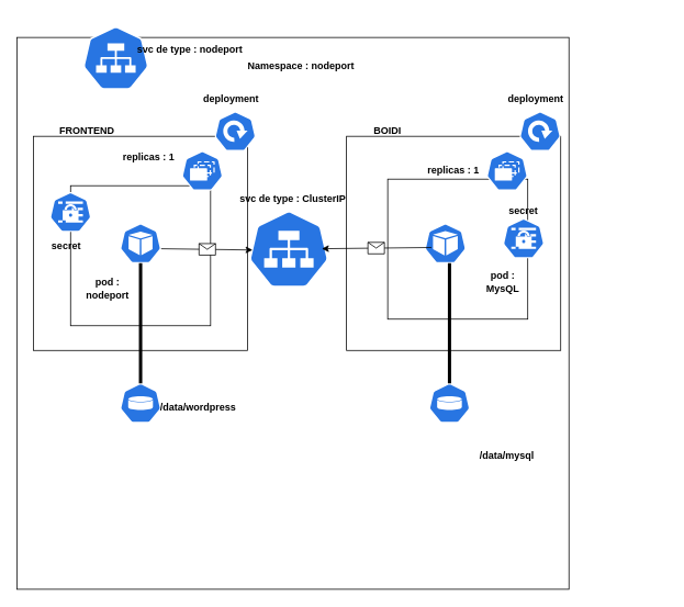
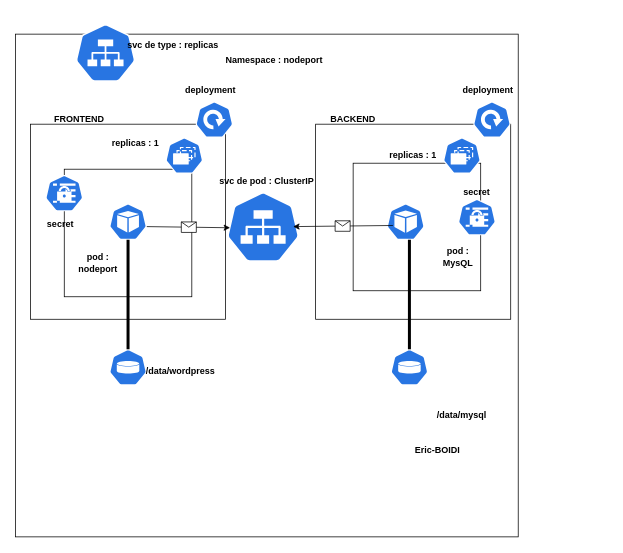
  <mxCell id="0" />
  <mxCell id="1" parent="0" />
  <mxCell id="2" value="" style="endArrow=classic;html=1;rounded=0;" parent="1" edge="1"><mxGeometry relative="1" as="geometry"><mxPoint x="300" y="255" as="sourcePoint" /><mxPoint x="200" y="255" as="targetPoint" /></mxGeometry></mxCell>
  <mxCell id="3" value="" style="shape=message;html=1;outlineConnect=0;" parent="2" vertex="1"><mxGeometry width="20" height="14" relative="1" as="geometry"><mxPoint x="-10" y="-7" as="offset" /></mxGeometry></mxCell>
  <mxCell id="4" value="" style="whiteSpace=wrap;html=1;aspect=fixed;fontFamily=Times New Roman;labelBackgroundColor=#ffffff;fontStyle=1" parent="1" vertex="1"><mxGeometry x="20" y="45" width="670" height="670" as="geometry" /></mxCell>
  <mxCell id="5" value="Namespace : nodeport" style="text;html=1;strokeColor=none;fillColor=none;align=center;verticalAlign=middle;whiteSpace=wrap;rounded=0;fontStyle=1" parent="1" vertex="1"><mxGeometry x="260" y="65" width="210" height="30" as="geometry" /></mxCell>
  <mxCell id="6" value="" style="sketch=0;html=1;dashed=0;whitespace=wrap;fillColor=#2875E2;strokeColor=#ffffff;points=[[0.005,0.63,0],[0.1,0.2,0],[0.9,0.2,0],[0.5,0,0],[0.995,0.63,0],[0.72,0.99,0],[0.5,1,0],[0.28,0.99,0]];verticalLabelPosition=bottom;align=center;verticalAlign=top;shape=mxgraph.kubernetes.icon;prIcon=svc" parent="1" vertex="1"><mxGeometry x="100" y="20" width="80" height="100" as="geometry" /></mxCell>
- <mxCell id="7" value="svc de type : nodeport" style="text;html=1;strokeColor=none;fillColor=none;align=center;verticalAlign=middle;whiteSpace=wrap;rounded=0;fontStyle=1" parent="1" vertex="1"><mxGeometry x="160" y="45" width="140" height="30" as="geometry" /></mxCell>
+ <mxCell id="7" value="svc de type : replicas" style="text;html=1;strokeColor=none;fillColor=none;align=center;verticalAlign=middle;whiteSpace=wrap;rounded=0;fontStyle=1" parent="1" vertex="1"><mxGeometry x="160" y="45" width="140" height="30" as="geometry" /></mxCell>
  <mxCell id="8" value="" style="whiteSpace=wrap;html=1;aspect=fixed;" parent="1" vertex="1"><mxGeometry x="40" y="165" width="260" height="260" as="geometry" /></mxCell>
  <mxCell id="9" value="" style="whiteSpace=wrap;html=1;aspect=fixed;" parent="1" vertex="1"><mxGeometry x="420" y="165" width="260" height="260" as="geometry" /></mxCell>
  <mxCell id="10" value="" style="sketch=0;html=1;dashed=0;whitespace=wrap;fillColor=#2875E2;strokeColor=#ffffff;points=[[0.005,0.63,0],[0.1,0.2,0],[0.9,0.2,0],[0.5,0,0],[0.995,0.63,0],[0.72,0.99,0],[0.5,1,0],[0.28,0.99,0]];verticalLabelPosition=bottom;align=center;verticalAlign=top;shape=mxgraph.kubernetes.icon;prIcon=deploy" parent="1" vertex="1"><mxGeometry x="260" y="135" width="50" height="48" as="geometry" /></mxCell>
  <mxCell id="11" value="" style="sketch=0;html=1;dashed=0;whitespace=wrap;fillColor=#2875E2;strokeColor=#ffffff;points=[[0.005,0.63,0],[0.1,0.2,0],[0.9,0.2,0],[0.5,0,0],[0.995,0.63,0],[0.72,0.99,0],[0.5,1,0],[0.28,0.99,0]];verticalLabelPosition=bottom;align=center;verticalAlign=top;shape=mxgraph.kubernetes.icon;prIcon=deploy" parent="1" vertex="1"><mxGeometry x="630" y="135" width="50" height="48" as="geometry" /></mxCell>
  <mxCell id="12" value="deployment" style="text;html=1;strokeColor=none;fillColor=none;align=center;verticalAlign=middle;whiteSpace=wrap;rounded=0;fontStyle=1" parent="1" vertex="1"><mxGeometry x="250" y="105" width="60" height="30" as="geometry" /></mxCell>
  <mxCell id="13" value="deployment" style="text;html=1;strokeColor=none;fillColor=none;align=center;verticalAlign=middle;whiteSpace=wrap;rounded=0;fontStyle=1" parent="1" vertex="1"><mxGeometry x="620" y="105" width="60" height="30" as="geometry" /></mxCell>
  <mxCell id="14" value="" style="whiteSpace=wrap;html=1;aspect=fixed;" parent="1" vertex="1"><mxGeometry x="85" y="225" width="170" height="170" as="geometry" /></mxCell>
  <mxCell id="15" value="" style="whiteSpace=wrap;html=1;aspect=fixed;" parent="1" vertex="1"><mxGeometry x="470" y="217" width="170" height="170" as="geometry" /></mxCell>
  <mxCell id="16" value="" style="sketch=0;html=1;dashed=0;whitespace=wrap;fillColor=#2875E2;strokeColor=#ffffff;points=[[0.005,0.63,0],[0.1,0.2,0],[0.9,0.2,0],[0.5,0,0],[0.995,0.63,0],[0.72,0.99,0],[0.5,1,0],[0.28,0.99,0]];verticalLabelPosition=bottom;align=center;verticalAlign=top;shape=mxgraph.kubernetes.icon;prIcon=vol" parent="1" vertex="1"><mxGeometry x="145" y="465" width="50" height="48" as="geometry" /></mxCell>
  <mxCell id="17" value="" style="sketch=0;html=1;dashed=0;whitespace=wrap;fillColor=#2875E2;strokeColor=#ffffff;points=[[0.005,0.63,0],[0.1,0.2,0],[0.9,0.2,0],[0.5,0,0],[0.995,0.63,0],[0.72,0.99,0],[0.5,1,0],[0.28,0.99,0]];verticalLabelPosition=bottom;align=center;verticalAlign=top;shape=mxgraph.kubernetes.icon;prIcon=vol" parent="1" vertex="1"><mxGeometry x="520" y="465" width="50" height="48" as="geometry" /></mxCell>
  <mxCell id="18" value="" style="sketch=0;html=1;dashed=0;whitespace=wrap;fillColor=#2875E2;strokeColor=#ffffff;points=[[0.005,0.63,0],[0.1,0.2,0],[0.9,0.2,0],[0.5,0,0],[0.995,0.63,0],[0.72,0.99,0],[0.5,1,0],[0.28,0.99,0]];verticalLabelPosition=bottom;align=center;verticalAlign=top;shape=mxgraph.kubernetes.icon;prIcon=rs" parent="1" vertex="1"><mxGeometry x="220" y="183" width="50" height="48" as="geometry" /></mxCell>
  <mxCell id="19" value="" style="sketch=0;html=1;dashed=0;whitespace=wrap;fillColor=#2875E2;strokeColor=#ffffff;points=[[0.005,0.63,0],[0.1,0.2,0],[0.9,0.2,0],[0.5,0,0],[0.995,0.63,0],[0.72,0.99,0],[0.5,1,0],[0.28,0.99,0]];verticalLabelPosition=bottom;align=center;verticalAlign=top;shape=mxgraph.kubernetes.icon;prIcon=rs" parent="1" vertex="1"><mxGeometry x="590" y="183" width="50" height="48" as="geometry" /></mxCell>
  <mxCell id="20" value="replicas : 1" style="text;html=1;strokeColor=none;fillColor=none;align=center;verticalAlign=middle;whiteSpace=wrap;rounded=0;fontStyle=1" parent="1" vertex="1"><mxGeometry x="140" y="175" width="80" height="30" as="geometry" /></mxCell>
  <mxCell id="21" value="" style="sketch=0;html=1;dashed=0;whitespace=wrap;fillColor=#2875E2;strokeColor=#ffffff;points=[[0.005,0.63,0],[0.1,0.2,0],[0.9,0.2,0],[0.5,0,0],[0.995,0.63,0],[0.72,0.99,0],[0.5,1,0],[0.28,0.99,0]];verticalLabelPosition=bottom;align=center;verticalAlign=top;shape=mxgraph.kubernetes.icon;prIcon=pod" parent="1" vertex="1"><mxGeometry x="145" y="271" width="50" height="48" as="geometry" /></mxCell>
  <mxCell id="22" value="" style="sketch=0;html=1;dashed=0;whitespace=wrap;fillColor=#2875E2;strokeColor=#ffffff;points=[[0.005,0.63,0],[0.1,0.2,0],[0.9,0.2,0],[0.5,0,0],[0.995,0.63,0],[0.72,0.99,0],[0.5,1,0],[0.28,0.99,0]];verticalLabelPosition=bottom;align=center;verticalAlign=top;shape=mxgraph.kubernetes.icon;prIcon=pod" parent="1" vertex="1"><mxGeometry x="515" y="263" width="50" height="64" as="geometry" /></mxCell>
  <mxCell id="23" value="&lt;b&gt;pod : nodeport&lt;/b&gt;" style="text;html=1;strokeColor=none;fillColor=none;align=center;verticalAlign=middle;whiteSpace=wrap;rounded=0;" parent="1" vertex="1"><mxGeometry x="100" y="335" width="60" height="30" as="geometry" /></mxCell>
  <mxCell id="24" value="&lt;b&gt;pod : MysQL&lt;/b&gt;" style="text;html=1;strokeColor=none;fillColor=none;align=center;verticalAlign=middle;whiteSpace=wrap;rounded=0;" parent="1" vertex="1"><mxGeometry x="580" y="327" width="60" height="30" as="geometry" /></mxCell>
  <mxCell id="25" value="replicas : 1" style="text;html=1;strokeColor=none;fillColor=none;align=center;verticalAlign=middle;whiteSpace=wrap;rounded=0;fontStyle=1" parent="1" vertex="1"><mxGeometry x="510" y="192" width="80" height="30" as="geometry" /></mxCell>
  <mxCell id="26" value="" style="sketch=0;html=1;dashed=0;whitespace=wrap;fillColor=#2875E2;strokeColor=#ffffff;points=[[0.005,0.63,0],[0.1,0.2,0],[0.9,0.2,0],[0.5,0,0],[0.995,0.63,0],[0.72,0.99,0],[0.5,1,0],[0.28,0.99,0]];verticalLabelPosition=bottom;align=center;verticalAlign=top;shape=mxgraph.kubernetes.icon;prIcon=svc" parent="1" vertex="1"><mxGeometry x="300" y="255" width="100" height="94" as="geometry" /></mxCell>
  <mxCell id="27" value="" style="endArrow=classic;html=1;rounded=0;exitX=0.16;exitY=0.578;exitDx=0;exitDy=0;exitPerimeter=0;" parent="1" source="22" edge="1"><mxGeometry relative="1" as="geometry"><mxPoint x="490" y="301.5" as="sourcePoint" /><mxPoint x="390" y="301.5" as="targetPoint" /></mxGeometry></mxCell>
  <mxCell id="28" value="" style="shape=message;html=1;outlineConnect=0;" parent="27" vertex="1"><mxGeometry width="20" height="14" relative="1" as="geometry"><mxPoint x="-10" y="-7" as="offset" /></mxGeometry></mxCell>
- <mxCell id="29" value="svc de type : ClusterIP" style="text;html=1;strokeColor=none;fillColor=none;align=center;verticalAlign=middle;whiteSpace=wrap;rounded=0;fontStyle=1" parent="1" vertex="1"><mxGeometry x="285" y="211" width="140" height="60" as="geometry" /></mxCell>
+ <mxCell id="29" value="svc de pod : ClusterIP" style="text;html=1;strokeColor=none;fillColor=none;align=center;verticalAlign=middle;whiteSpace=wrap;rounded=0;fontStyle=1" parent="1" vertex="1"><mxGeometry x="285" y="211" width="140" height="60" as="geometry" /></mxCell>
  <mxCell id="30" value="" style="endArrow=classic;html=1;rounded=0;entryX=0.06;entryY=0.511;entryDx=0;entryDy=0;entryPerimeter=0;" parent="1" target="26" edge="1"><mxGeometry relative="1" as="geometry"><mxPoint x="195" y="301.5" as="sourcePoint" /><mxPoint x="295" y="301.5" as="targetPoint" /><Array as="points" /></mxGeometry></mxCell>
  <mxCell id="31" value="" style="shape=message;html=1;outlineConnect=0;" parent="30" vertex="1"><mxGeometry width="20" height="14" relative="1" as="geometry"><mxPoint x="-10" y="-7" as="offset" /></mxGeometry></mxCell>
  <mxCell id="32" value="" style="line;strokeWidth=4;direction=south;html=1;perimeter=backbonePerimeter;points=[];outlineConnect=0;" parent="1" vertex="1"><mxGeometry x="165" y="319" width="10" height="146" as="geometry" /></mxCell>
  <mxCell id="33" value="" style="line;strokeWidth=4;direction=south;html=1;perimeter=backbonePerimeter;points=[];outlineConnect=0;" parent="1" vertex="1"><mxGeometry x="282.5" y="319" width="525" height="146" as="geometry" /></mxCell>
+ <mxCell id="34" value="Eric-BOIDI" style="text;html=1;strokeColor=none;fillColor=none;align=center;verticalAlign=middle;whiteSpace=wrap;rounded=0;fontStyle=1" parent="1" vertex="1"><mxGeometry x="525" y="585" width="115" height="30" as="geometry" /></mxCell>
  <mxCell id="35" value="/data/wordpress" style="text;html=1;strokeColor=none;fillColor=none;align=center;verticalAlign=middle;whiteSpace=wrap;rounded=0;fontStyle=1" parent="1" vertex="1"><mxGeometry x="210" y="479" width="60" height="30" as="geometry" /></mxCell>
  <mxCell id="36" value="/data/mysql" style="text;html=1;strokeColor=none;fillColor=none;align=center;verticalAlign=middle;whiteSpace=wrap;rounded=0;fontStyle=1" parent="1" vertex="1"><mxGeometry x="585" y="538" width="60" height="30" as="geometry" /></mxCell>
  <mxCell id="37" value="FRONTEND" style="text;html=1;strokeColor=none;fillColor=none;align=center;verticalAlign=middle;whiteSpace=wrap;rounded=0;fontStyle=1" parent="1" vertex="1"><mxGeometry x="45" y="144" width="120" height="30" as="geometry" /></mxCell>
- <mxCell id="38" value="BOIDI" style="text;html=1;strokeColor=none;fillColor=none;align=center;verticalAlign=middle;whiteSpace=wrap;rounded=0;fontStyle=1" parent="1" vertex="1"><mxGeometry x="440" y="144" width="60" height="30" as="geometry" /></mxCell>
+ <mxCell id="38" value="BACKEND" style="text;html=1;strokeColor=none;fillColor=none;align=center;verticalAlign=middle;whiteSpace=wrap;rounded=0;fontStyle=1" parent="1" vertex="1"><mxGeometry x="440" y="144" width="60" height="30" as="geometry" /></mxCell>
  <mxCell id="39" value="" style="sketch=0;html=1;dashed=0;whitespace=wrap;fillColor=#2875E2;strokeColor=#ffffff;points=[[0.005,0.63,0],[0.1,0.2,0],[0.9,0.2,0],[0.5,0,0],[0.995,0.63,0],[0.72,0.99,0],[0.5,1,0],[0.28,0.99,0]];verticalLabelPosition=bottom;align=center;verticalAlign=top;shape=mxgraph.kubernetes.icon;prIcon=secret" parent="1" vertex="1"><mxGeometry x="610" y="263" width="50" height="52" as="geometry" /></mxCell>
  <mxCell id="40" value="" style="sketch=0;html=1;dashed=0;whitespace=wrap;fillColor=#2875E2;strokeColor=#ffffff;points=[[0.005,0.63,0],[0.1,0.2,0],[0.9,0.2,0],[0.5,0,0],[0.995,0.63,0],[0.72,0.99,0],[0.5,1,0],[0.28,0.99,0]];verticalLabelPosition=bottom;align=center;verticalAlign=top;shape=mxgraph.kubernetes.icon;prIcon=secret" parent="1" vertex="1"><mxGeometry x="60" y="231" width="50" height="52" as="geometry" /></mxCell>
  <mxCell id="41" value="secret" style="text;html=1;strokeColor=none;fillColor=none;align=center;verticalAlign=middle;whiteSpace=wrap;rounded=0;fontStyle=1" parent="1" vertex="1"><mxGeometry x="50" y="283" width="60" height="30" as="geometry" /></mxCell>
  <mxCell id="42" value="secret" style="text;html=1;strokeColor=none;fillColor=none;align=center;verticalAlign=middle;whiteSpace=wrap;rounded=0;fontStyle=1" parent="1" vertex="1"><mxGeometry x="605" y="241" width="60" height="30" as="geometry" /></mxCell>
